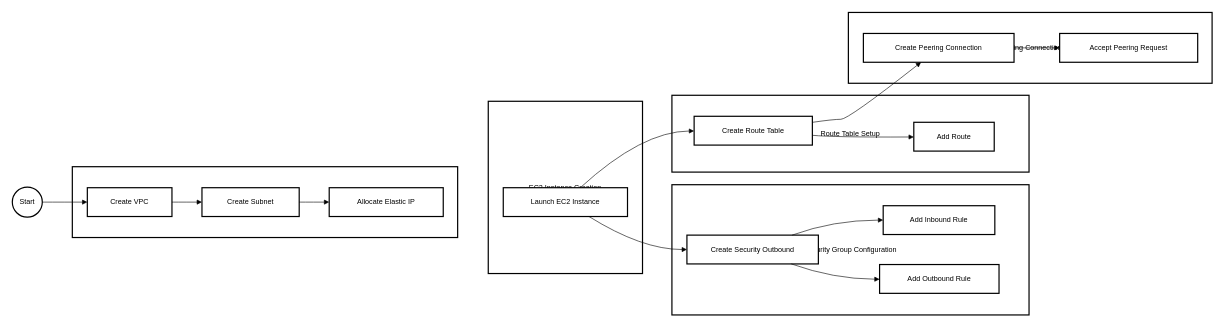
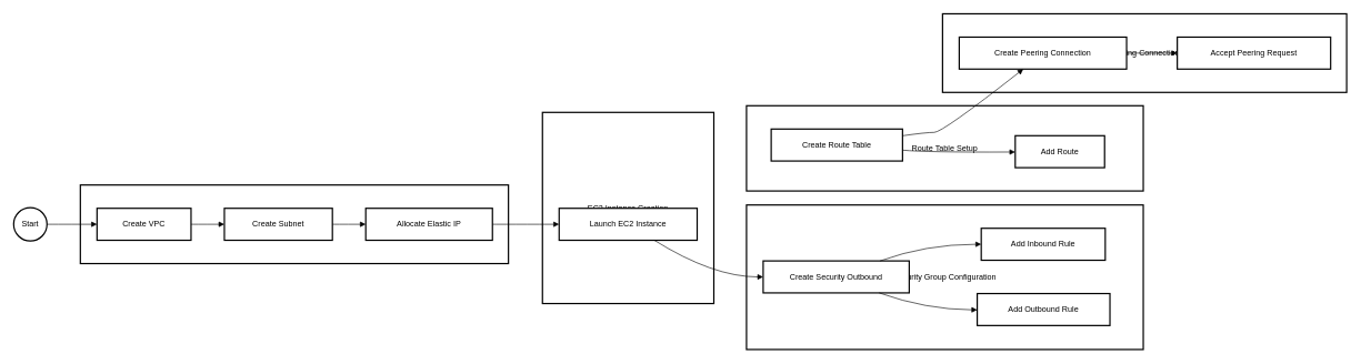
  <mxCell id="0" />
  <mxCell id="1" parent="0" />
  <mxCell id="2" value="Peering Connection" style="whiteSpace=wrap;strokeWidth=2;" vertex="1" parent="1"><mxGeometry x="1413" y="20" width="606" height="118" as="geometry" /></mxCell>
  <mxCell id="3" value="Route Table Setup" style="whiteSpace=wrap;strokeWidth=2;" vertex="1" parent="1"><mxGeometry x="1119" y="158" width="595" height="128" as="geometry" /></mxCell>
  <mxCell id="4" value="Security Group Configuration" style="whiteSpace=wrap;strokeWidth=2;" vertex="1" parent="1"><mxGeometry x="1119" y="307" width="595" height="217" as="geometry" /></mxCell>
  <mxCell id="5" value="EC2 Instance Creation" style="whiteSpace=wrap;strokeWidth=2;" vertex="1" parent="1"><mxGeometry x="813" y="168" width="257" height="287" as="geometry" /></mxCell>
  <mxCell id="6" value="VPC Creation" style="whiteSpace=wrap;strokeWidth=2;" vertex="1" parent="1"><mxGeometry x="120" y="277" width="642" height="118" as="geometry" /></mxCell>
  <mxCell id="7" value="Start" style="ellipse;aspect=fixed;strokeWidth=2;whiteSpace=wrap;" vertex="1" parent="1"><mxGeometry x="20" y="311" width="50" height="50" as="geometry" /></mxCell>
  <mxCell id="8" value="Create VPC" style="whiteSpace=wrap;strokeWidth=2;" vertex="1" parent="1"><mxGeometry x="145" y="312" width="141" height="48" as="geometry" /></mxCell>
  <mxCell id="9" value="Create Subnet" style="whiteSpace=wrap;strokeWidth=2;" vertex="1" parent="1"><mxGeometry x="336" y="312" width="162" height="48" as="geometry" /></mxCell>
  <mxCell id="10" value="Allocate Elastic IP" style="whiteSpace=wrap;strokeWidth=2;" vertex="1" parent="1"><mxGeometry x="548" y="312" width="190" height="48" as="geometry" /></mxCell>
  <mxCell id="11" value="Launch EC2 Instance" style="whiteSpace=wrap;strokeWidth=2;" vertex="1" parent="1"><mxGeometry x="838" y="312" width="207" height="48" as="geometry" /></mxCell>
  <mxCell id="12" value="Create Security Outbound" style="whiteSpace=wrap;strokeWidth=2;" vertex="1" parent="1"><mxGeometry x="1144" y="391" width="219" height="48" as="geometry" /></mxCell>
  <mxCell id="13" value="Add Inbound Rule" style="whiteSpace=wrap;strokeWidth=2;" vertex="1" parent="1"><mxGeometry x="1471" y="342" width="186" height="48" as="geometry" /></mxCell>
  <mxCell id="14" value="Add Outbound Rule" style="whiteSpace=wrap;strokeWidth=2;" vertex="1" parent="1"><mxGeometry x="1465" y="440" width="199" height="48" as="geometry" /></mxCell>
  <mxCell id="15" value="Create Route Table" style="whiteSpace=wrap;strokeWidth=2;" vertex="1" parent="1"><mxGeometry x="1156" y="193" width="197" height="48" as="geometry" /></mxCell>
  <mxCell id="16" value="Add Route" style="whiteSpace=wrap;strokeWidth=2;" vertex="1" parent="1"><mxGeometry x="1522" y="203" width="134" height="48" as="geometry" /></mxCell>
  <mxCell id="17" value="Create Peering Connection" style="whiteSpace=wrap;strokeWidth=2;" vertex="1" parent="1"><mxGeometry x="1438" y="55" width="251" height="48" as="geometry" /></mxCell>
  <mxCell id="18" value="Accept Peering Request" style="whiteSpace=wrap;strokeWidth=2;" vertex="1" parent="1"><mxGeometry x="1765" y="55" width="230" height="48" as="geometry" /></mxCell>
  <mxCell id="19" value="" style="curved=1;startArrow=none;endArrow=block;exitX=1;exitY=0.5;entryX=0;entryY=0.5;" edge="1" parent="1" source="7" target="8"><mxGeometry relative="1" as="geometry"><Array as="points" /></mxGeometry></mxCell>
  <mxCell id="20" value="" style="curved=1;startArrow=none;endArrow=block;exitX=1;exitY=0.5;entryX=0;entryY=0.5;" edge="1" parent="1" source="8" target="9"><mxGeometry relative="1" as="geometry"><Array as="points" /></mxGeometry></mxCell>
  <mxCell id="21" value="" style="curved=1;startArrow=none;endArrow=block;exitX=1;exitY=0.5;entryX=0;entryY=0.5;" edge="1" parent="1" source="9" target="10"><mxGeometry relative="1" as="geometry"><Array as="points" /></mxGeometry></mxCell>
+ <mxCell id="22" value="" style="curved=1;startArrow=none;endArrow=block;exitX=1;exitY=0.5;entryX=0;entryY=0.5;" edge="1" parent="1" source="10" target="11"><mxGeometry relative="1" as="geometry"><Array as="points" /></mxGeometry></mxCell>
  <mxCell id="23" value="" style="curved=1;startArrow=none;endArrow=block;exitX=0.69;exitY=1;entryX=0;entryY=0.5;" edge="1" parent="1" source="11" target="12"><mxGeometry relative="1" as="geometry"><Array as="points"><mxPoint x="1069" y="415" /></Array></mxGeometry></mxCell>
  <mxCell id="24" value="" style="curved=1;startArrow=none;endArrow=block;exitX=0.8;exitY=0;entryX=0;entryY=0.5;" edge="1" parent="1" source="12" target="13"><mxGeometry relative="1" as="geometry"><Array as="points"><mxPoint x="1388" y="366" /></Array></mxGeometry></mxCell>
  <mxCell id="25" value="" style="curved=1;startArrow=none;endArrow=block;exitX=0.8;exitY=1.01;entryX=0;entryY=0.51;" edge="1" parent="1" source="12" target="14"><mxGeometry relative="1" as="geometry"><Array as="points"><mxPoint x="1388" y="464" /></Array></mxGeometry></mxCell>
- <mxCell id="26" value="" style="curved=1;startArrow=none;endArrow=block;exitX=0.62;exitY=0;entryX=0;entryY=0.51;" edge="1" parent="1" source="11" target="15"><mxGeometry relative="1" as="geometry"><Array as="points"><mxPoint x="1069" y="218" /></Array></mxGeometry></mxCell>
  <mxCell id="27" value="" style="curved=1;startArrow=none;endArrow=block;exitX=1;exitY=0.66;entryX=0;entryY=0.51;" edge="1" parent="1" source="15" target="16"><mxGeometry relative="1" as="geometry"><Array as="points"><mxPoint x="1388" y="228" /></Array></mxGeometry></mxCell>
  <mxCell id="28" value="" style="curved=1;startArrow=none;endArrow=block;exitX=1;exitY=0.21;entryX=0.38;entryY=1.01;" edge="1" parent="1" source="15" target="17"><mxGeometry relative="1" as="geometry"><Array as="points"><mxPoint x="1388" y="198" /><mxPoint x="1413" y="198" /></Array></mxGeometry></mxCell>
  <mxCell id="29" value="" style="curved=1;startArrow=none;endArrow=block;exitX=1;exitY=0.5;entryX=0;entryY=0.5;" edge="1" parent="1" source="17" target="18"><mxGeometry relative="1" as="geometry"><Array as="points" /></mxGeometry></mxCell>
